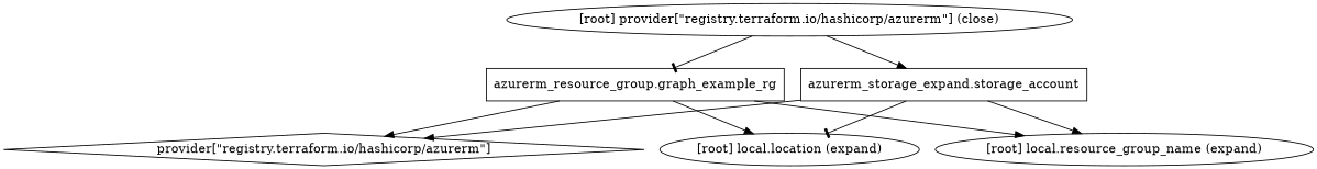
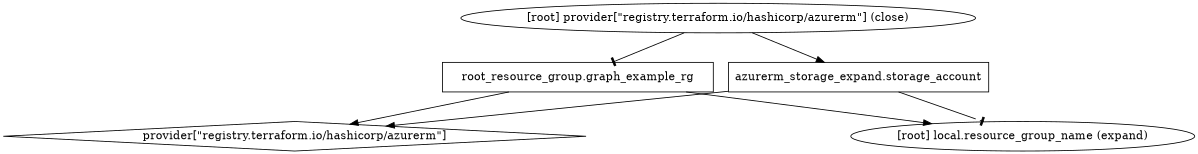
  digraph {
    compound=true
    newrank=true
    edge [arrowhead=normal]
-   n1 [label="azurerm_resource_group.graph_example_rg" shape=box]
+   n1 [label="root_resource_group.graph_example_rg" shape=box]
    n2 [label="provider[\"registry.terraform.io/hashicorp/azurerm\"]" shape=diamond]
-   "[root] local.location (expand)"
    "[root] local.resource_group_name (expand)"
    n5 [label="azurerm_storage_expand.storage_account" shape=box]
    "[root] provider[\"registry.terraform.io/hashicorp/azurerm\"] (close)"
    subgraph sub_1 {
      n1
      n2
-     "[root] local.location (expand)"
      "[root] local.resource_group_name (expand)"
      n5
      "[root] provider[\"registry.terraform.io/hashicorp/azurerm\"] (close)"
    }
    n1 -> n2
-   n1 -> "[root] local.location (expand)"
    n1 -> "[root] local.resource_group_name (expand)"
    n5 -> n2
-   n5 -> "[root] local.location (expand)" [arrowhead=tee]
-   n5 -> "[root] local.resource_group_name (expand)"
+   n5 -> "[root] local.resource_group_name (expand)" [arrowhead=tee]
    "[root] provider[\"registry.terraform.io/hashicorp/azurerm\"] (close)" -> n1 [arrowhead=tee]
    "[root] provider[\"registry.terraform.io/hashicorp/azurerm\"] (close)" -> n5
  }
